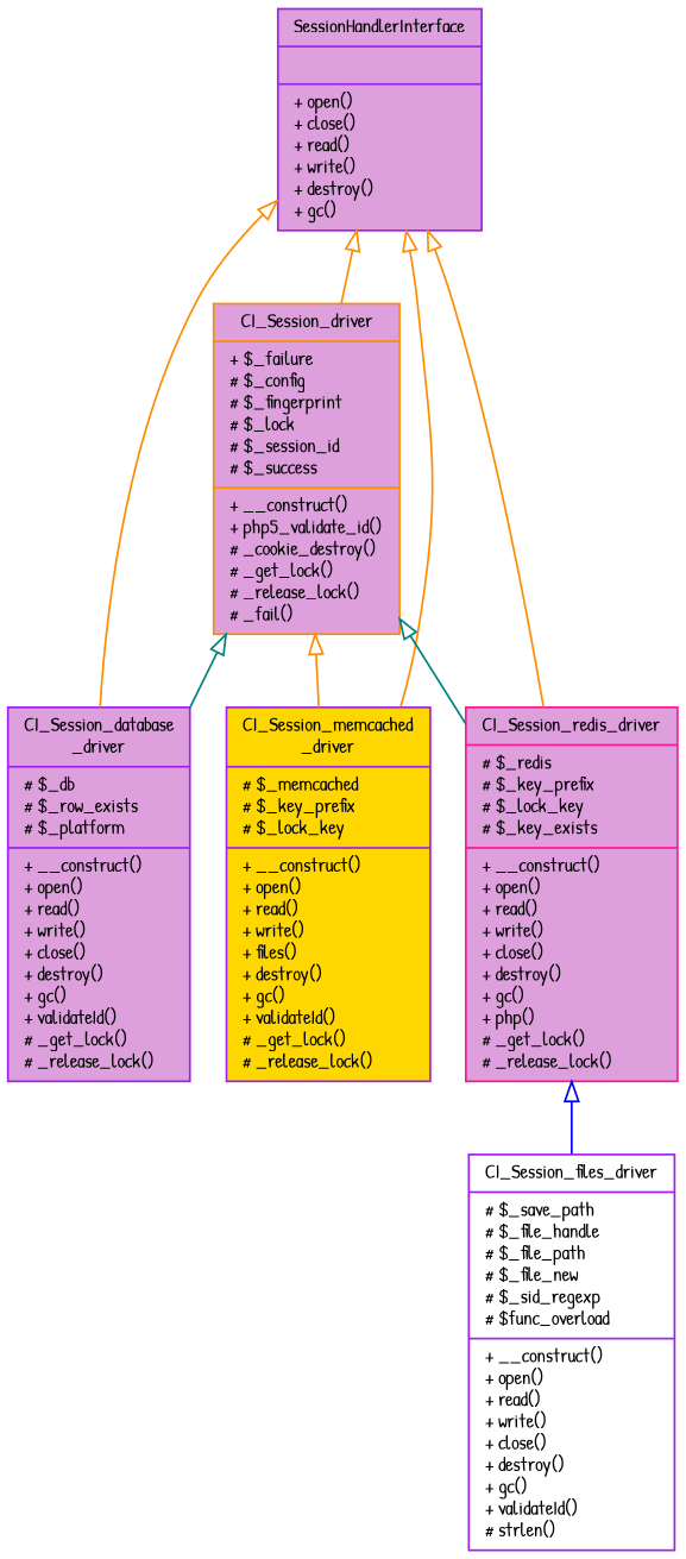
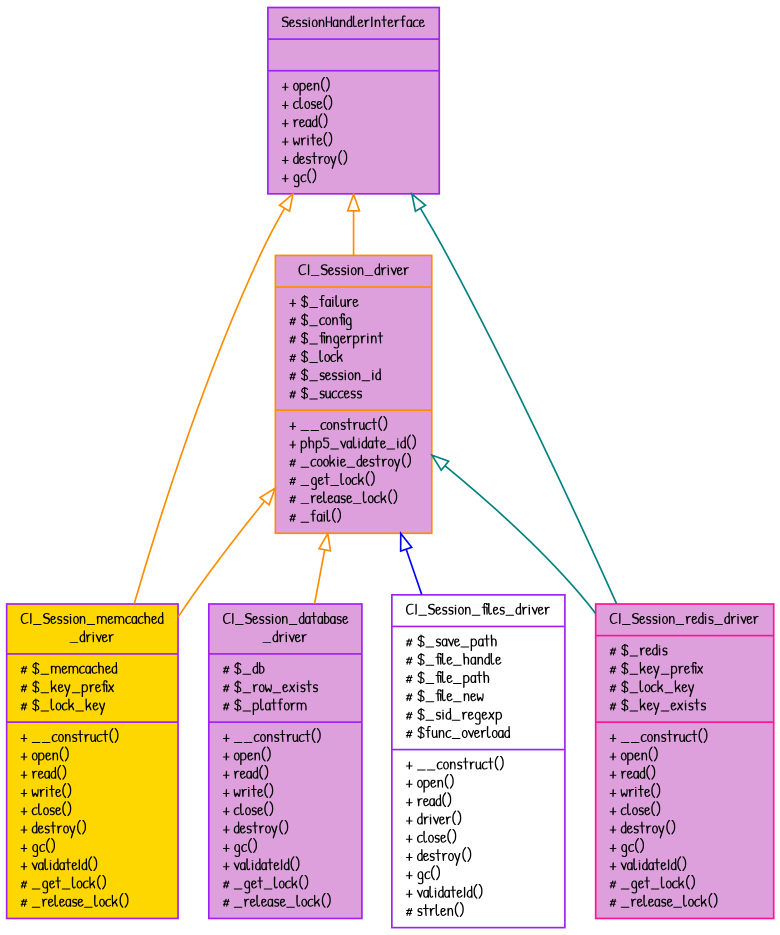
  digraph {
    fontname="Patrick Hand"
    node [color=purple fillcolor=plum fontname="Patrick Hand" fontsize=10 shape=record style=filled]
    edge [arrowtail=onormal color=darkorange dir=back fontname="Patrick Hand" fontsize=10 labelfontname=Helvetica labelfontsize=10 style=solid]
    n1 [fontcolor=black height=0.2 label="{SessionHandlerInterface\n||+ open()\l+ close()\l+ read()\l+ write()\l+ destroy()\l+ gc()\l}" width=0.4]
    n2 [height=0.2 label="{CI_Session_database\l_driver\n|# $_db\l# $_row_exists\l# $_platform\l|+ __construct()\l+ open()\l+ read()\l+ write()\l+ close()\l+ destroy()\l+ gc()\l+ validateId()\l# _get_lock()\l# _release_lock()\l}" width=0.4]
    n3 [color=darkorange height=0.2 label="{CI_Session_driver\n|+ $_failure\l# $_config\l# $_fingerprint\l# $_lock\l# $_session_id\l# $_success\l|+ __construct()\l+ php5_validate_id()\l# _cookie_destroy()\l# _get_lock()\l# _release_lock()\l# _fail()\l}" width=0.4]
-   n4 [fillcolor=gold height=0.2 label="{CI_Session_memcached\l_driver\n|# $_memcached\l# $_key_prefix\l# $_lock_key\l|+ __construct()\l+ open()\l+ read()\l+ write()\l+ files()\l+ destroy()\l+ gc()\l+ validateId()\l# _get_lock()\l# _release_lock()\l}" width=0.4]
-   n5 [color=deeppink height=0.2 label="{CI_Session_redis_driver\n|# $_redis\l# $_key_prefix\l# $_lock_key\l# $_key_exists\l|+ __construct()\l+ open()\l+ read()\l+ write()\l+ close()\l+ destroy()\l+ gc()\l+ php()\l# _get_lock()\l# _release_lock()\l}" width=0.4]
-   n6 [fillcolor=white height=0.2 label="{CI_Session_files_driver\n|# $_save_path\l# $_file_handle\l# $_file_path\l# $_file_new\l# $_sid_regexp\l# $func_overload\l|+ __construct()\l+ open()\l+ read()\l+ write()\l+ close()\l+ destroy()\l+ gc()\l+ validateId()\l# strlen()\l}" width=0.4]
-   n1 -> n2
+   n4 [fillcolor=gold height=0.2 label="{CI_Session_memcached\l_driver\n|# $_memcached\l# $_key_prefix\l# $_lock_key\l|+ __construct()\l+ open()\l+ read()\l+ write()\l+ close()\l+ destroy()\l+ gc()\l+ validateId()\l# _get_lock()\l# _release_lock()\l}" width=0.4]
+   n5 [color=deeppink height=0.2 label="{CI_Session_redis_driver\n|# $_redis\l# $_key_prefix\l# $_lock_key\l# $_key_exists\l|+ __construct()\l+ open()\l+ read()\l+ write()\l+ close()\l+ destroy()\l+ gc()\l+ validateId()\l# _get_lock()\l# _release_lock()\l}" width=0.4]
+   n6 [fillcolor=white height=0.2 label="{CI_Session_files_driver\n|# $_save_path\l# $_file_handle\l# $_file_path\l# $_file_new\l# $_sid_regexp\l# $func_overload\l|+ __construct()\l+ open()\l+ read()\l+ driver()\l+ close()\l+ destroy()\l+ gc()\l+ validateId()\l# strlen()\l}" width=0.4]
    n1 -> n3
    n1 -> n4
-   n1 -> n5
-   n3 -> n2 [color=teal]
+   n1 -> n5 [color=teal]
+   n3 -> n2
    n3 -> n4
    n3 -> n5 [color=teal]
-   n5 -> n6 [color=blue]
+   n3 -> n6 [color=blue]
  }
